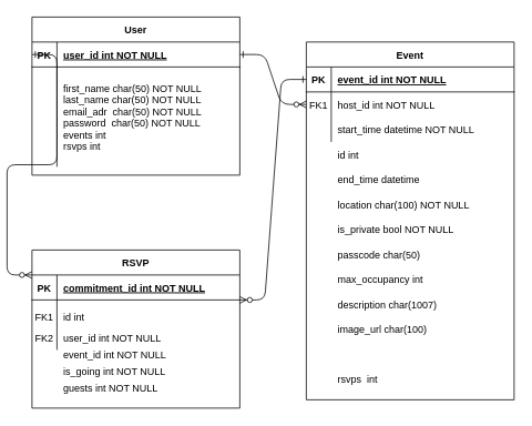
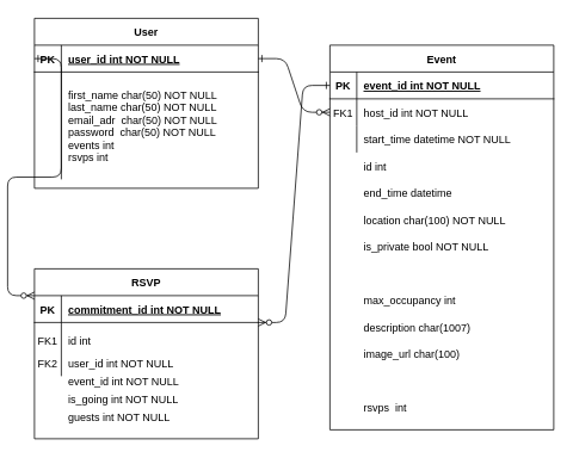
  <mxCell id="0" />
  <mxCell id="1" parent="0" />
  <mxCell id="2" value="" style="edgeStyle=entityRelationEdgeStyle;endArrow=ERzeroToMany;startArrow=ERone;endFill=1;startFill=0;" edge="1" parent="1" source="14" target="7"><mxGeometry width="100" height="100" relative="1" as="geometry"><mxPoint x="240" y="670" as="sourcePoint" /><mxPoint x="340" y="570" as="targetPoint" /></mxGeometry></mxCell>
  <mxCell id="3" value="Event" style="shape=table;startSize=30;container=1;collapsible=1;childLayout=tableLayout;fixedRows=1;rowLines=0;fontStyle=1;align=center;resizeLast=1;" vertex="1" parent="1"><mxGeometry x="350" y="50" width="250" height="430" as="geometry" /></mxCell>
  <mxCell id="4" value="" style="shape=partialRectangle;collapsible=0;dropTarget=0;pointerEvents=0;fillColor=none;points=[[0,0.5],[1,0.5]];portConstraint=eastwest;top=0;left=0;right=0;bottom=1;" vertex="1" parent="3"><mxGeometry y="30" width="250" height="30" as="geometry" /></mxCell>
  <mxCell id="5" value="PK" style="shape=partialRectangle;overflow=hidden;connectable=0;fillColor=none;top=0;left=0;bottom=0;right=0;fontStyle=1;" vertex="1" parent="4"><mxGeometry width="30" height="30" as="geometry" /></mxCell>
  <mxCell id="6" value="event_id int NOT NULL " style="shape=partialRectangle;overflow=hidden;connectable=0;fillColor=none;top=0;left=0;bottom=0;right=0;align=left;spacingLeft=6;fontStyle=5;" vertex="1" parent="4"><mxGeometry x="30" width="220" height="30" as="geometry" /></mxCell>
  <mxCell id="7" value="" style="shape=partialRectangle;collapsible=0;dropTarget=0;pointerEvents=0;fillColor=none;points=[[0,0.5],[1,0.5]];portConstraint=eastwest;top=0;left=0;right=0;bottom=0;" vertex="1" parent="3"><mxGeometry y="60" width="250" height="30" as="geometry" /></mxCell>
  <mxCell id="8" value="FK1" style="shape=partialRectangle;overflow=hidden;connectable=0;fillColor=none;top=0;left=0;bottom=0;right=0;" vertex="1" parent="7"><mxGeometry width="30" height="30" as="geometry" /></mxCell>
  <mxCell id="9" value="host_id int NOT NULL" style="shape=partialRectangle;overflow=hidden;connectable=0;fillColor=none;top=0;left=0;bottom=0;right=0;align=left;spacingLeft=6;" vertex="1" parent="7"><mxGeometry x="30" width="220" height="30" as="geometry" /></mxCell>
  <mxCell id="10" value="" style="shape=partialRectangle;collapsible=0;dropTarget=0;pointerEvents=0;fillColor=none;points=[[0,0.5],[1,0.5]];portConstraint=eastwest;top=0;left=0;right=0;bottom=0;" vertex="1" parent="3"><mxGeometry y="90" width="250" height="30" as="geometry" /></mxCell>
  <mxCell id="11" value="" style="shape=partialRectangle;overflow=hidden;connectable=0;fillColor=none;top=0;left=0;bottom=0;right=0;" vertex="1" parent="10"><mxGeometry width="30" height="30" as="geometry" /></mxCell>
  <mxCell id="12" value="start_time datetime NOT NULL" style="shape=partialRectangle;overflow=hidden;connectable=0;fillColor=none;top=0;left=0;bottom=0;right=0;align=left;spacingLeft=6;" vertex="1" parent="10"><mxGeometry x="30" width="220" height="30" as="geometry" /></mxCell>
  <mxCell id="13" value="User" style="shape=table;startSize=30;container=1;collapsible=1;childLayout=tableLayout;fixedRows=1;rowLines=0;fontStyle=1;align=center;resizeLast=1;" vertex="1" parent="1"><mxGeometry x="20" y="20" width="250" height="190" as="geometry" /></mxCell>
  <mxCell id="14" value="" style="shape=partialRectangle;collapsible=0;dropTarget=0;pointerEvents=0;fillColor=none;points=[[0,0.5],[1,0.5]];portConstraint=eastwest;top=0;left=0;right=0;bottom=1;" vertex="1" parent="13"><mxGeometry y="30" width="250" height="30" as="geometry" /></mxCell>
  <mxCell id="15" value="PK" style="shape=partialRectangle;overflow=hidden;connectable=0;fillColor=none;top=0;left=0;bottom=0;right=0;fontStyle=1;" vertex="1" parent="14"><mxGeometry width="30" height="30" as="geometry" /></mxCell>
  <mxCell id="16" value="user_id int NOT NULL " style="shape=partialRectangle;overflow=hidden;connectable=0;fillColor=none;top=0;left=0;bottom=0;right=0;align=left;spacingLeft=6;fontStyle=5;" vertex="1" parent="14"><mxGeometry x="30" width="220" height="30" as="geometry" /></mxCell>
  <mxCell id="17" value="" style="shape=partialRectangle;collapsible=0;dropTarget=0;pointerEvents=0;fillColor=none;points=[[0,0.5],[1,0.5]];portConstraint=eastwest;top=0;left=0;right=0;bottom=0;" vertex="1" parent="13"><mxGeometry y="60" width="250" height="120" as="geometry" /></mxCell>
  <mxCell id="18" value="" style="shape=partialRectangle;overflow=hidden;connectable=0;fillColor=none;top=0;left=0;bottom=0;right=0;" vertex="1" parent="17"><mxGeometry width="30" height="120" as="geometry" /></mxCell>
  <mxCell id="19" value="first_name char(50) NOT NULL&#10;last_name char(50) NOT NULL&#10;email_adr  char(50) NOT NULL&#10;password  char(50) NOT NULL&#10;events int&#10;rsvps int" style="shape=partialRectangle;overflow=hidden;connectable=0;fillColor=none;top=0;left=0;bottom=0;right=0;align=left;spacingLeft=6;" vertex="1" parent="17"><mxGeometry x="30" width="220" height="120" as="geometry" /></mxCell>
  <mxCell id="20" value="" style="shape=partialRectangle;collapsible=0;dropTarget=0;pointerEvents=0;fillColor=none;points=[[0,0.5],[1,0.5]];portConstraint=eastwest;top=0;left=0;right=0;bottom=0;" vertex="1" parent="1"><mxGeometry x="350" y="200" width="250" height="30" as="geometry" /></mxCell>
  <mxCell id="21" value="" style="shape=partialRectangle;overflow=hidden;connectable=0;fillColor=none;top=0;left=0;bottom=0;right=0;" vertex="1" parent="20"><mxGeometry width="30" height="30" as="geometry" /></mxCell>
  <mxCell id="22" value="end_time datetime" style="shape=partialRectangle;overflow=hidden;connectable=0;fillColor=none;top=0;left=0;bottom=0;right=0;align=left;spacingLeft=6;" vertex="1" parent="20"><mxGeometry x="30" width="220" height="30" as="geometry" /></mxCell>
  <mxCell id="23" value="" style="shape=partialRectangle;collapsible=0;dropTarget=0;pointerEvents=0;fillColor=none;points=[[0,0.5],[1,0.5]];portConstraint=eastwest;top=0;left=0;right=0;bottom=0;" vertex="1" parent="1"><mxGeometry x="350" y="230" width="250" height="30" as="geometry" /></mxCell>
  <mxCell id="24" value="" style="shape=partialRectangle;overflow=hidden;connectable=0;fillColor=none;top=0;left=0;bottom=0;right=0;" vertex="1" parent="23"><mxGeometry width="30" height="30" as="geometry" /></mxCell>
  <mxCell id="25" value="location char(100) NOT NULL" style="shape=partialRectangle;overflow=hidden;connectable=0;fillColor=none;top=0;left=0;bottom=0;right=0;align=left;spacingLeft=6;" vertex="1" parent="23"><mxGeometry x="30" width="220" height="30" as="geometry" /></mxCell>
  <mxCell id="26" value="" style="shape=partialRectangle;collapsible=0;dropTarget=0;pointerEvents=0;fillColor=none;points=[[0,0.5],[1,0.5]];portConstraint=eastwest;top=0;left=0;right=0;bottom=0;" vertex="1" parent="1"><mxGeometry x="350" y="260" width="250" height="30" as="geometry" /></mxCell>
  <mxCell id="27" value="" style="shape=partialRectangle;overflow=hidden;connectable=0;fillColor=none;top=0;left=0;bottom=0;right=0;" vertex="1" parent="26"><mxGeometry width="30" height="30" as="geometry" /></mxCell>
  <mxCell id="28" value="is_private bool NOT NULL" style="shape=partialRectangle;overflow=hidden;connectable=0;fillColor=none;top=0;left=0;bottom=0;right=0;align=left;spacingLeft=6;" vertex="1" parent="26"><mxGeometry x="30" width="220" height="30" as="geometry" /></mxCell>
  <mxCell id="29" value="" style="shape=partialRectangle;collapsible=0;dropTarget=0;pointerEvents=0;fillColor=none;points=[[0,0.5],[1,0.5]];portConstraint=eastwest;top=0;left=0;right=0;bottom=0;" vertex="1" parent="1"><mxGeometry x="350" y="290" width="250" height="30" as="geometry" /></mxCell>
  <mxCell id="30" value="" style="shape=partialRectangle;overflow=hidden;connectable=0;fillColor=none;top=0;left=0;bottom=0;right=0;" vertex="1" parent="29"><mxGeometry width="30" height="30" as="geometry" /></mxCell>
- <mxCell id="31" value="passcode char(50) " style="shape=partialRectangle;overflow=hidden;connectable=0;fillColor=none;top=0;left=0;bottom=0;right=0;align=left;spacingLeft=6;" vertex="1" parent="29"><mxGeometry x="30" width="220" height="30" as="geometry" /></mxCell>
  <mxCell id="32" value="max_occupancy int" style="shape=partialRectangle;overflow=hidden;connectable=0;fillColor=none;top=0;left=0;bottom=0;right=0;align=left;spacingLeft=6;" vertex="1" parent="1"><mxGeometry x="380" y="320" width="220" height="30" as="geometry" /></mxCell>
  <mxCell id="33" value="description char(1007)" style="shape=partialRectangle;overflow=hidden;connectable=0;fillColor=none;top=0;left=0;bottom=0;right=0;align=left;spacingLeft=6;" vertex="1" parent="1"><mxGeometry x="380" y="350" width="220" height="30" as="geometry" /></mxCell>
  <mxCell id="34" value="image_url char(100)" style="shape=partialRectangle;overflow=hidden;connectable=0;fillColor=none;top=0;left=0;bottom=0;right=0;align=left;spacingLeft=6;" vertex="1" parent="1"><mxGeometry x="380" y="380" width="220" height="30" as="geometry" /></mxCell>
  <mxCell id="35" value="RSVP" style="shape=table;startSize=30;container=1;collapsible=1;childLayout=tableLayout;fixedRows=1;rowLines=0;fontStyle=1;align=center;resizeLast=1;" vertex="1" parent="1"><mxGeometry x="20" y="300" width="250" height="190" as="geometry" /></mxCell>
  <mxCell id="36" value="" style="shape=partialRectangle;collapsible=0;dropTarget=0;pointerEvents=0;fillColor=none;points=[[0,0.5],[1,0.5]];portConstraint=eastwest;top=0;left=0;right=0;bottom=1;" vertex="1" parent="35"><mxGeometry y="30" width="250" height="30" as="geometry" /></mxCell>
  <mxCell id="37" value="PK" style="shape=partialRectangle;overflow=hidden;connectable=0;fillColor=none;top=0;left=0;bottom=0;right=0;fontStyle=1;" vertex="1" parent="36"><mxGeometry width="30" height="30" as="geometry" /></mxCell>
  <mxCell id="38" value="commitment_id int NOT NULL " style="shape=partialRectangle;overflow=hidden;connectable=0;fillColor=none;top=0;left=0;bottom=0;right=0;align=left;spacingLeft=6;fontStyle=5;" vertex="1" parent="36"><mxGeometry x="30" width="220" height="30" as="geometry" /></mxCell>
  <mxCell id="39" value="" style="shape=partialRectangle;collapsible=0;dropTarget=0;pointerEvents=0;fillColor=none;points=[[0,0.5],[1,0.5]];portConstraint=eastwest;top=0;left=0;right=0;bottom=0;" vertex="1" parent="35"><mxGeometry y="60" width="250" height="60" as="geometry" /></mxCell>
  <mxCell id="40" value="" style="shape=partialRectangle;overflow=hidden;connectable=0;fillColor=none;top=0;left=0;bottom=0;right=0;" vertex="1" parent="39"><mxGeometry width="30" height="60" as="geometry" /></mxCell>
  <mxCell id="41" value="" style="shape=partialRectangle;overflow=hidden;connectable=0;fillColor=none;top=0;left=0;bottom=0;right=0;align=left;spacingLeft=6;" vertex="1" parent="39"><mxGeometry x="30" width="220" height="60" as="geometry" /></mxCell>
  <mxCell id="42" value="FK1" style="shape=partialRectangle;overflow=hidden;connectable=0;fillColor=none;top=0;left=0;bottom=0;right=0;" vertex="1" parent="1"><mxGeometry x="20" y="365" width="30" height="30" as="geometry" /></mxCell>
  <mxCell id="43" value="user_id int NOT NULL" style="shape=partialRectangle;overflow=hidden;connectable=0;fillColor=none;top=0;left=0;bottom=0;right=0;align=left;spacingLeft=6;" vertex="1" parent="1"><mxGeometry x="50" y="390" width="220" height="30" as="geometry" /></mxCell>
  <mxCell id="44" value="FK2" style="shape=partialRectangle;overflow=hidden;connectable=0;fillColor=none;top=0;left=0;bottom=0;right=0;" vertex="1" parent="1"><mxGeometry x="20" y="390" width="30" height="30" as="geometry" /></mxCell>
  <mxCell id="45" value="event_id int NOT NULL" style="shape=partialRectangle;overflow=hidden;connectable=0;fillColor=none;top=0;left=0;bottom=0;right=0;align=left;spacingLeft=6;" vertex="1" parent="1"><mxGeometry x="50" y="410" width="220" height="30" as="geometry" /></mxCell>
  <mxCell id="46" value="" style="shape=partialRectangle;overflow=hidden;connectable=0;fillColor=none;top=0;left=0;bottom=0;right=0;align=left;spacingLeft=6;" vertex="1" parent="1"><mxGeometry x="50" y="430" width="220" height="30" as="geometry" /></mxCell>
  <mxCell id="47" value="" style="edgeStyle=entityRelationEdgeStyle;endArrow=ERone;startArrow=ERzeroToMany;endFill=0;startFill=1;entryX=0;entryY=0.5;entryDx=0;entryDy=0;" edge="1" parent="1" target="4"><mxGeometry width="100" height="100" relative="1" as="geometry"><mxPoint x="270" y="360" as="sourcePoint" /><mxPoint x="320" y="390" as="targetPoint" /></mxGeometry></mxCell>
  <mxCell id="48" value="" style="edgeStyle=entityRelationEdgeStyle;endArrow=ERzeroToMany;startArrow=ERone;endFill=1;startFill=0;exitX=0;exitY=0.5;exitDx=0;exitDy=0;rounded=1;" edge="1" parent="1" source="14"><mxGeometry width="100" height="100" relative="1" as="geometry"><mxPoint y="330" as="sourcePoint" x="-60" /><mxPoint x="20" y="330" as="targetPoint" /></mxGeometry></mxCell>
  <mxCell id="49" value="id int" style="shape=partialRectangle;overflow=hidden;connectable=0;fillColor=none;top=0;left=0;bottom=0;right=0;align=left;spacingLeft=6;" vertex="1" parent="1"><mxGeometry x="380" y="170" width="220" height="30" as="geometry" /></mxCell>
  <mxCell id="50" value="rsvps  int" style="shape=partialRectangle;overflow=hidden;connectable=0;fillColor=none;top=0;left=0;bottom=0;right=0;align=left;spacingLeft=6;" vertex="1" parent="1"><mxGeometry x="380" y="440" width="220" height="30" as="geometry" /></mxCell>
  <mxCell id="51" value="is_going int NOT NULL" style="shape=partialRectangle;overflow=hidden;connectable=0;fillColor=none;top=0;left=0;bottom=0;right=0;align=left;spacingLeft=6;" vertex="1" parent="1"><mxGeometry x="50" y="430" width="220" height="30" as="geometry" /></mxCell>
  <mxCell id="52" value="id int " style="shape=partialRectangle;overflow=hidden;connectable=0;fillColor=none;top=0;left=0;bottom=0;right=0;align=left;spacingLeft=6;" vertex="1" parent="1"><mxGeometry x="50" y="365" width="220" height="30" as="geometry" /></mxCell>
  <mxCell id="53" value="guests int NOT NULL" style="shape=partialRectangle;overflow=hidden;connectable=0;fillColor=none;top=0;left=0;bottom=0;right=0;align=left;spacingLeft=6;" vertex="1" parent="1"><mxGeometry x="50" y="450" width="220" height="30" as="geometry" /></mxCell>
